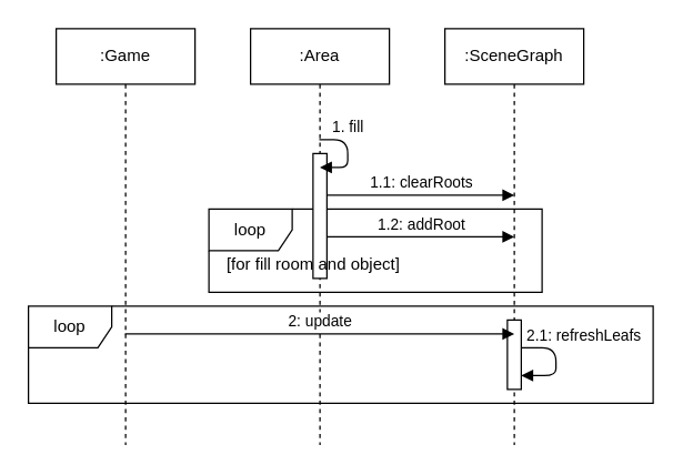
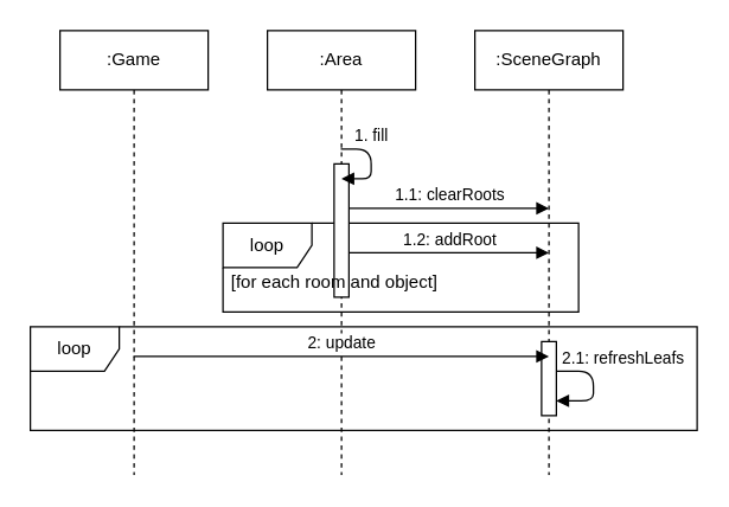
  <mxCell id="0" />
  <mxCell id="1" parent="0" />
  <mxCell id="2" value="loop" style="shape=umlFrame;whiteSpace=wrap;html=1;" vertex="1" parent="1"><mxGeometry x="20" y="220" width="450" height="70" as="geometry" /></mxCell>
  <mxCell id="3" value="loop" style="shape=umlFrame;whiteSpace=wrap;html=1;" vertex="1" parent="1"><mxGeometry x="150" y="150" width="240" height="60" as="geometry" /></mxCell>
  <mxCell id="4" value=":Area" style="shape=umlLifeline;perimeter=lifelinePerimeter;whiteSpace=wrap;html=1;container=1;collapsible=0;recursiveResize=0;outlineConnect=0;" parent="1" vertex="1"><mxGeometry x="180" y="20" width="100" height="300" as="geometry" /></mxCell>
  <mxCell id="5" value="" style="html=1;points=[];perimeter=orthogonalPerimeter;" vertex="1" parent="4"><mxGeometry x="45" y="90" width="10" height="90" as="geometry" /></mxCell>
  <mxCell id="6" value="1.1: clearRoots" style="html=1;verticalAlign=bottom;endArrow=block;" edge="1" parent="4" source="5"><mxGeometry width="80" relative="1" as="geometry"><mxPoint x="70" y="120" as="sourcePoint" /><mxPoint x="190" y="120" as="targetPoint" /></mxGeometry></mxCell>
  <mxCell id="7" value=":SceneGraph" style="shape=umlLifeline;perimeter=lifelinePerimeter;whiteSpace=wrap;html=1;container=1;collapsible=0;recursiveResize=0;outlineConnect=0;" parent="1" vertex="1"><mxGeometry x="320" y="20" width="100" height="300" as="geometry" /></mxCell>
  <mxCell id="8" value="2.1: refreshLeafs" style="html=1;verticalAlign=bottom;endArrow=block;" edge="1" parent="7"><mxGeometry x="-0.286" y="20" width="80" relative="1" as="geometry"><mxPoint x="55" y="230" as="sourcePoint" /><mxPoint x="55" y="250" as="targetPoint" /><Array as="points"><mxPoint x="80" y="230" /><mxPoint x="80" y="250" /></Array><mxPoint as="offset" /></mxGeometry></mxCell>
  <mxCell id="9" value="" style="html=1;points=[];perimeter=orthogonalPerimeter;" vertex="1" parent="7"><mxGeometry x="45" y="210" width="10" height="50" as="geometry" /></mxCell>
  <mxCell id="10" value="1. fill" style="html=1;verticalAlign=bottom;endArrow=block;" parent="1" source="4" edge="1"><mxGeometry x="-0.326" width="80" relative="1" as="geometry"><mxPoint x="230" y="100" as="sourcePoint" /><mxPoint x="230" y="120" as="targetPoint" /><Array as="points"><mxPoint x="250" y="100" /><mxPoint x="250" y="120" /></Array><mxPoint as="offset" /></mxGeometry></mxCell>
  <mxCell id="11" value="1.2: addRoot" style="html=1;verticalAlign=bottom;endArrow=block;" edge="1" parent="1" source="5"><mxGeometry width="80" relative="1" as="geometry"><mxPoint x="430" y="150" as="sourcePoint" /><mxPoint x="370" y="170" as="targetPoint" /></mxGeometry></mxCell>
- <mxCell id="12" value="[for fill room and object]" style="text;html=1;align=center;verticalAlign=middle;resizable=0;points=[];autosize=1;strokeColor=none;" vertex="1" parent="1"><mxGeometry x="150" y="180" width="150" height="20" as="geometry" /></mxCell>
+ <mxCell id="12" value="[for each room and object]" style="text;html=1;align=center;verticalAlign=middle;resizable=0;points=[];autosize=1;strokeColor=none;" vertex="1" parent="1"><mxGeometry x="150" y="180" width="150" height="20" as="geometry" /></mxCell>
  <mxCell id="13" value=":Game" style="shape=umlLifeline;perimeter=lifelinePerimeter;whiteSpace=wrap;html=1;container=1;collapsible=0;recursiveResize=0;outlineConnect=0;" vertex="1" parent="1"><mxGeometry x="40" y="20" width="100" height="300" as="geometry" /></mxCell>
  <mxCell id="14" value="2: update" style="html=1;verticalAlign=bottom;endArrow=block;" edge="1" parent="13" source="13"><mxGeometry width="80" relative="1" as="geometry"><mxPoint x="80" y="230" as="sourcePoint" /><mxPoint x="330" y="220" as="targetPoint" /></mxGeometry></mxCell>
